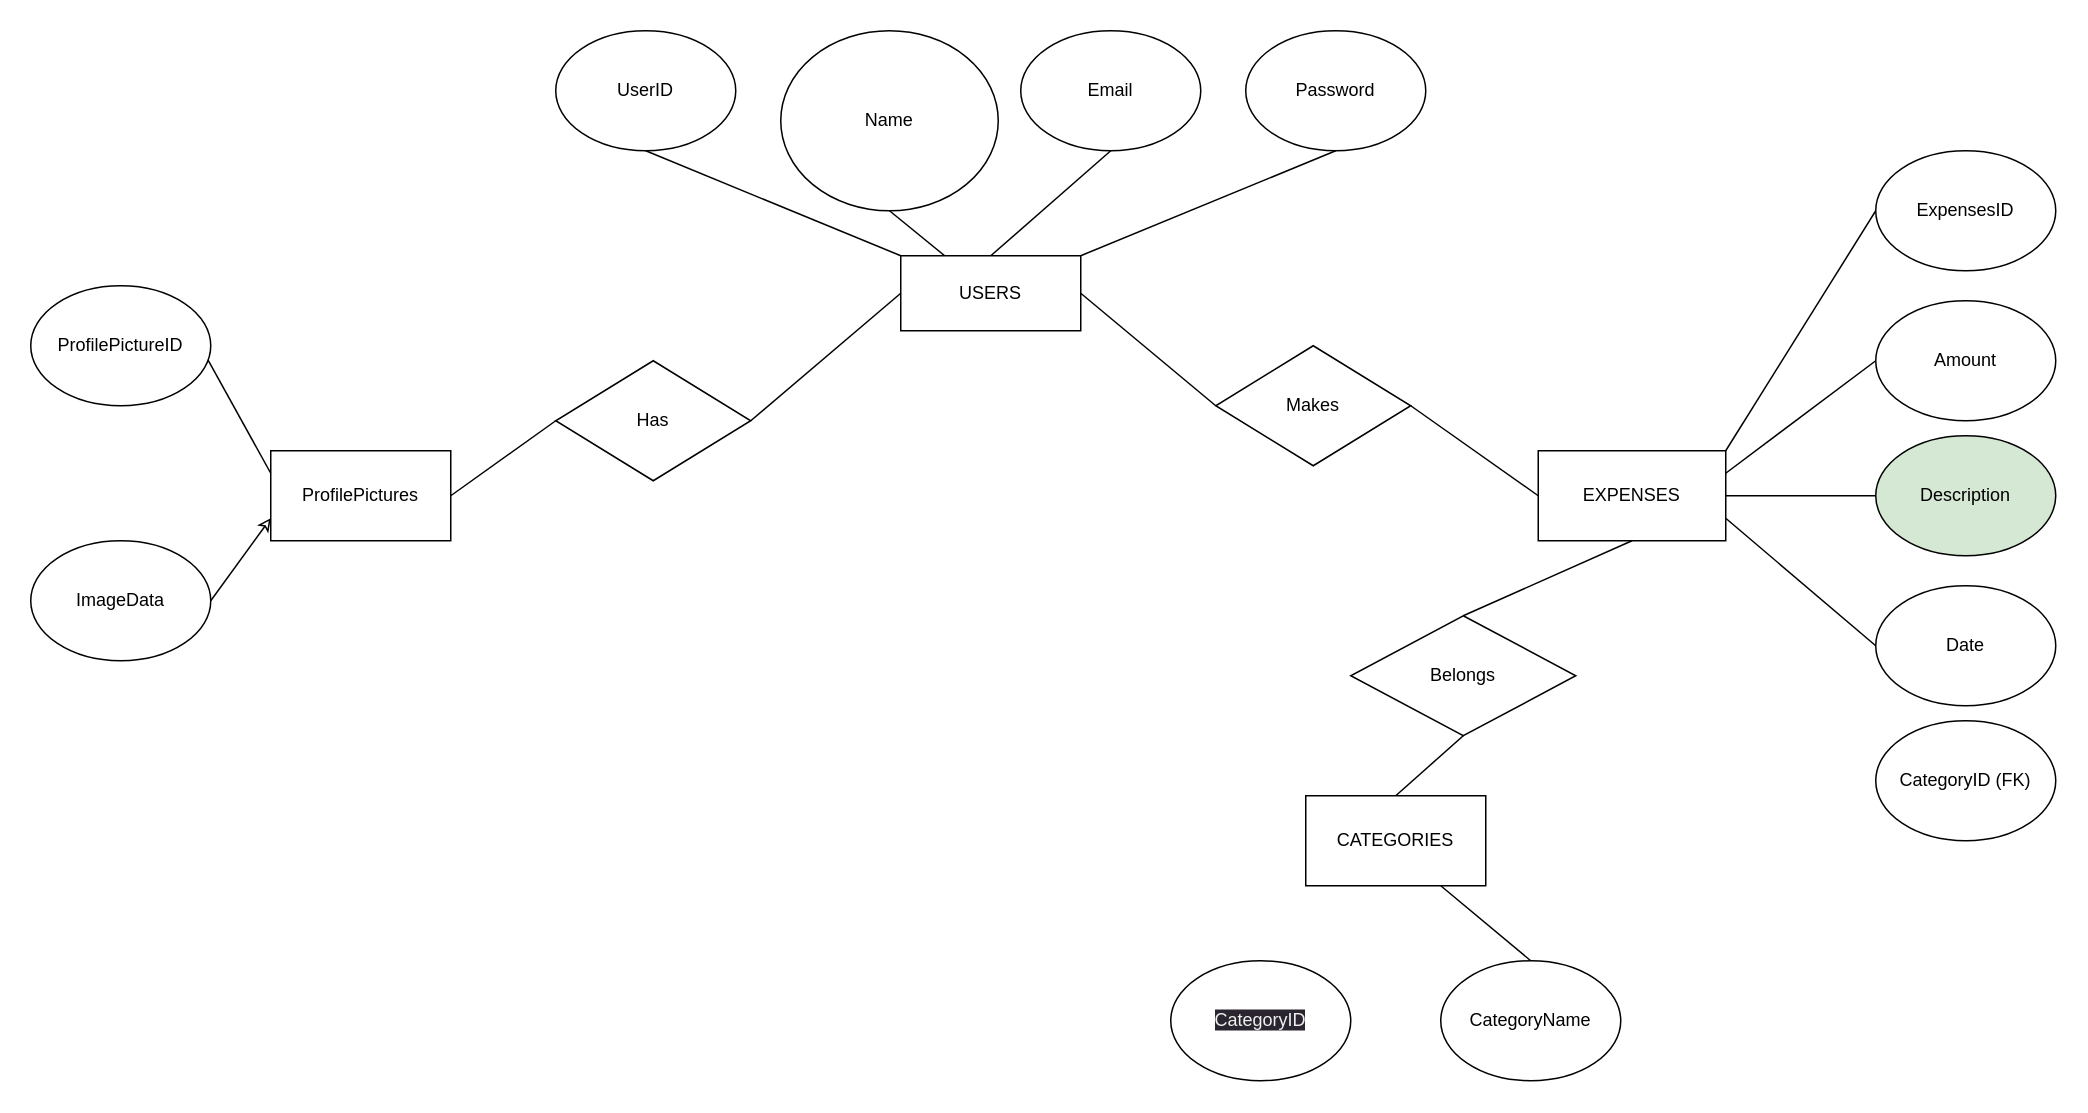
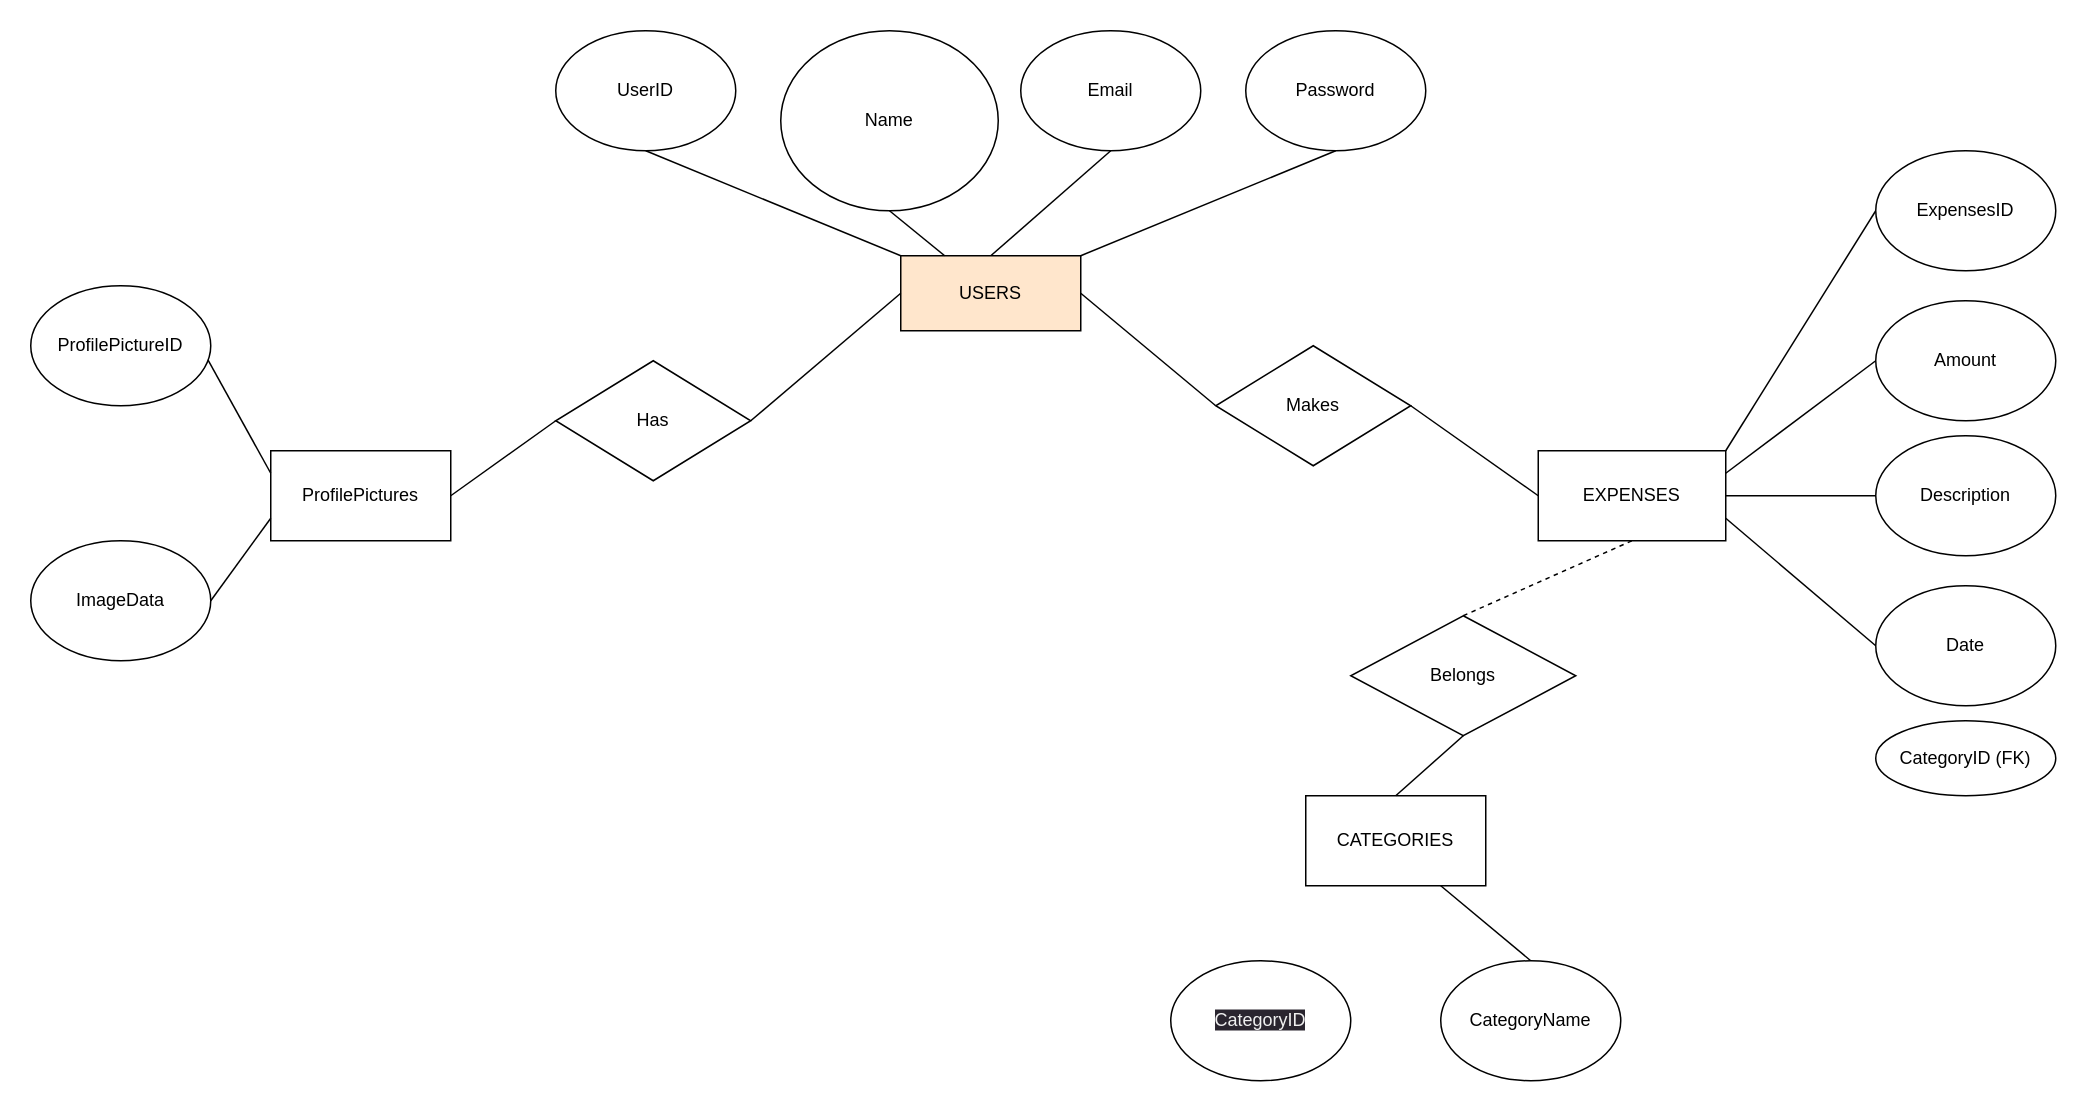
  <mxCell id="0" />
  <mxCell id="1" parent="0" />
  <mxCell id="2" style="edgeStyle=none;html=1;exitX=0.5;exitY=0;exitDx=0;exitDy=0;entryX=0.5;entryY=1;entryDx=0;entryDy=0;endArrow=none;endFill=0;" edge="1" parent="1" source="4" target="9"><mxGeometry relative="1" as="geometry" /></mxCell>
  <mxCell id="3" style="edgeStyle=none;html=1;exitX=1;exitY=0;exitDx=0;exitDy=0;entryX=0.5;entryY=1;entryDx=0;entryDy=0;endArrow=none;endFill=0;" edge="1" parent="1" source="4" target="10"><mxGeometry relative="1" as="geometry" /></mxCell>
- <mxCell id="4" value="USERS" style="whiteSpace=wrap;html=1;" vertex="1" parent="1"><mxGeometry y="170" width="120" height="50" as="geometry" x="600" /></mxCell>
+ <mxCell id="4" value="USERS" style="whiteSpace=wrap;html=1;fillColor=#ffe6cc;" vertex="1" parent="1"><mxGeometry y="170" width="120" height="50" as="geometry" x="600" /></mxCell>
  <mxCell id="5" style="html=1;exitX=0.5;exitY=1;exitDx=0;exitDy=0;entryX=0;entryY=0;entryDx=0;entryDy=0;endArrow=none;endFill=0;" edge="1" parent="1" source="6" target="4"><mxGeometry relative="1" as="geometry" /></mxCell>
  <mxCell id="6" value="UserID" style="ellipse;whiteSpace=wrap;html=1;" vertex="1" parent="1"><mxGeometry x="370" y="20" width="120" height="80" as="geometry" /></mxCell>
  <mxCell id="7" style="edgeStyle=none;html=1;exitX=0.5;exitY=1;exitDx=0;exitDy=0;endArrow=none;endFill=0;" edge="1" parent="1" source="8" target="4"><mxGeometry relative="1" as="geometry" /></mxCell>
  <mxCell id="8" value="Name" style="ellipse;whiteSpace=wrap;html=1;" vertex="1" parent="1"><mxGeometry x="520" y="20" width="145" height="120" as="geometry" /></mxCell>
  <mxCell id="9" value="Email" style="ellipse;whiteSpace=wrap;html=1;" vertex="1" parent="1"><mxGeometry x="680" y="20" width="120" height="80" as="geometry" /></mxCell>
  <mxCell id="10" value="Password" style="ellipse;whiteSpace=wrap;html=1;" vertex="1" parent="1"><mxGeometry x="830" y="20" width="120" height="80" as="geometry" /></mxCell>
  <mxCell id="11" style="edgeStyle=none;html=1;exitX=1;exitY=0;exitDx=0;exitDy=0;entryX=0;entryY=0.5;entryDx=0;entryDy=0;endArrow=none;endFill=0;" edge="1" parent="1" source="15" target="16"><mxGeometry relative="1" as="geometry" /></mxCell>
  <mxCell id="12" style="edgeStyle=none;html=1;exitX=1;exitY=0.25;exitDx=0;exitDy=0;entryX=0;entryY=0.5;entryDx=0;entryDy=0;endArrow=none;endFill=0;" edge="1" parent="1" source="15" target="17"><mxGeometry relative="1" as="geometry" /></mxCell>
  <mxCell id="13" style="edgeStyle=none;html=1;exitX=1;exitY=0.5;exitDx=0;exitDy=0;entryX=0;entryY=0.5;entryDx=0;entryDy=0;endArrow=none;endFill=0;" edge="1" parent="1" source="15" target="18"><mxGeometry relative="1" as="geometry" /></mxCell>
  <mxCell id="14" style="edgeStyle=none;html=1;exitX=1;exitY=0.75;exitDx=0;exitDy=0;entryX=0;entryY=0.5;entryDx=0;entryDy=0;endArrow=none;endFill=0;" edge="1" parent="1" source="15" target="19"><mxGeometry relative="1" as="geometry" /></mxCell>
  <mxCell id="15" value="EXPENSES" style="rounded=0;whiteSpace=wrap;html=1;" vertex="1" parent="1"><mxGeometry x="1025" y="300" width="125" height="60" as="geometry" /></mxCell>
  <mxCell id="16" value="ExpensesID" style="ellipse;whiteSpace=wrap;html=1;" vertex="1" parent="1"><mxGeometry x="1250" y="100" width="120" height="80" as="geometry" /></mxCell>
  <mxCell id="17" value="Amount" style="ellipse;whiteSpace=wrap;html=1;" vertex="1" parent="1"><mxGeometry x="1250" y="200" width="120" height="80" as="geometry" /></mxCell>
- <mxCell id="18" value="Description" style="ellipse;whiteSpace=wrap;html=1;fillColor=#d5e8d4;" vertex="1" parent="1"><mxGeometry x="1250" y="290" width="120" height="80" as="geometry" /></mxCell>
+ <mxCell id="18" value="Description" style="ellipse;whiteSpace=wrap;html=1;" vertex="1" parent="1"><mxGeometry x="1250" y="290" width="120" height="80" as="geometry" /></mxCell>
  <mxCell id="19" value="Date" style="ellipse;whiteSpace=wrap;html=1;" vertex="1" parent="1"><mxGeometry x="1250" y="390" width="120" height="80" as="geometry" /></mxCell>
- <mxCell id="20" value="CategoryID (FK)" style="ellipse;whiteSpace=wrap;html=1;" vertex="1" parent="1"><mxGeometry x="1250" y="480" width="120" height="80" as="geometry" /></mxCell>
+ <mxCell id="20" value="CategoryID (FK)" style="ellipse;whiteSpace=wrap;html=1;" vertex="1" parent="1"><mxGeometry x="1250" y="480" width="120" height="50" as="geometry" /></mxCell>
  <mxCell id="21" style="edgeStyle=none;html=1;exitX=0;exitY=0.5;exitDx=0;exitDy=0;entryX=1;entryY=0.5;entryDx=0;entryDy=0;endArrow=none;endFill=0;" edge="1" parent="1" source="23" target="4"><mxGeometry relative="1" as="geometry" /></mxCell>
  <mxCell id="22" style="edgeStyle=none;html=1;exitX=1;exitY=0.5;exitDx=0;exitDy=0;entryX=0;entryY=0.5;entryDx=0;entryDy=0;endArrow=none;endFill=0;" edge="1" parent="1" source="23" target="15"><mxGeometry relative="1" as="geometry" /></mxCell>
  <mxCell id="23" value="Makes" style="rhombus;whiteSpace=wrap;html=1;" vertex="1" parent="1"><mxGeometry x="810" y="230" width="130" height="80" as="geometry" /></mxCell>
  <mxCell id="24" style="edgeStyle=none;html=1;exitX=0.75;exitY=1;exitDx=0;exitDy=0;entryX=0.5;entryY=0;entryDx=0;entryDy=0;endArrow=none;endFill=0;" edge="1" parent="1" source="25" target="27"><mxGeometry relative="1" as="geometry" /></mxCell>
  <mxCell id="25" value="CATEGORIES" style="rounded=0;whiteSpace=wrap;html=1;" vertex="1" parent="1"><mxGeometry x="870" y="530" width="120" height="60" as="geometry" /></mxCell>
  <mxCell id="26" value="&lt;meta charset=&quot;utf-8&quot;&gt;&lt;span style=&quot;color: rgb(240, 240, 240); font-family: Helvetica; font-size: 12px; font-style: normal; font-variant-ligatures: normal; font-variant-caps: normal; font-weight: 400; letter-spacing: normal; orphans: 2; text-align: center; text-indent: 0px; text-transform: none; widows: 2; word-spacing: 0px; -webkit-text-stroke-width: 0px; background-color: rgb(42, 37, 47); text-decoration-thickness: initial; text-decoration-style: initial; text-decoration-color: initial; float: none; display: inline !important;&quot;&gt;CategoryID&lt;/span&gt;" style="ellipse;whiteSpace=wrap;html=1;" vertex="1" parent="1"><mxGeometry x="780" y="640" width="120" height="80" as="geometry" /></mxCell>
  <mxCell id="27" value="CategoryName" style="ellipse;whiteSpace=wrap;html=1;" vertex="1" parent="1"><mxGeometry x="960" y="640" width="120" height="80" as="geometry" /></mxCell>
- <mxCell id="28" style="edgeStyle=none;html=1;exitX=0.5;exitY=0;exitDx=0;exitDy=0;entryX=0.5;entryY=1;entryDx=0;entryDy=0;endArrow=none;endFill=0;" edge="1" parent="1" source="30" target="15"><mxGeometry relative="1" as="geometry" /></mxCell>
+ <mxCell id="28" style="edgeStyle=none;html=1;exitX=0.5;exitY=0;exitDx=0;exitDy=0;entryX=0.5;entryY=1;entryDx=0;entryDy=0;endArrow=none;endFill=0;dashed=1;" edge="1" parent="1" source="30" target="15"><mxGeometry relative="1" as="geometry" /></mxCell>
  <mxCell id="29" style="edgeStyle=none;html=1;exitX=0.5;exitY=1;exitDx=0;exitDy=0;entryX=0.5;entryY=0;entryDx=0;entryDy=0;endArrow=none;endFill=0;" edge="1" parent="1" source="30" target="25"><mxGeometry relative="1" as="geometry" /></mxCell>
  <mxCell id="30" value="Belongs" style="rhombus;whiteSpace=wrap;html=1;" vertex="1" parent="1"><mxGeometry x="900" y="410" width="150" height="80" as="geometry" /></mxCell>
  <mxCell id="31" style="edgeStyle=none;html=1;exitX=1;exitY=0.5;exitDx=0;exitDy=0;entryX=0;entryY=0.5;entryDx=0;entryDy=0;endArrow=none;endFill=0;" edge="1" parent="1" source="32" target="38"><mxGeometry relative="1" as="geometry" /></mxCell>
  <mxCell id="32" value="ProfilePictures" style="rounded=0;whiteSpace=wrap;html=1;" vertex="1" parent="1"><mxGeometry x="180" y="300" width="120" height="60" as="geometry" /></mxCell>
  <mxCell id="33" style="edgeStyle=none;html=1;exitX=0.983;exitY=0.613;exitDx=0;exitDy=0;entryX=0;entryY=0.25;entryDx=0;entryDy=0;endArrow=none;endFill=0;exitPerimeter=0;" edge="1" parent="1" source="34" target="32"><mxGeometry relative="1" as="geometry" /></mxCell>
  <mxCell id="34" value="ProfilePictureID" style="ellipse;whiteSpace=wrap;html=1;" vertex="1" parent="1"><mxGeometry x="20" y="190" width="120" height="80" as="geometry" /></mxCell>
- <mxCell id="35" style="edgeStyle=none;html=1;exitX=1;exitY=0.5;exitDx=0;exitDy=0;entryX=0;entryY=0.75;entryDx=0;entryDy=0;endArrow=classic;endFill=0;" edge="1" parent="1" source="36" target="32"><mxGeometry relative="1" as="geometry" /></mxCell>
+ <mxCell id="35" style="edgeStyle=none;html=1;exitX=1;exitY=0.5;exitDx=0;exitDy=0;entryX=0;entryY=0.75;entryDx=0;entryDy=0;endArrow=none;endFill=0;" edge="1" parent="1" source="36" target="32"><mxGeometry relative="1" as="geometry" /></mxCell>
  <mxCell id="36" value="ImageData" style="ellipse;whiteSpace=wrap;html=1;" vertex="1" parent="1"><mxGeometry x="20" y="360" width="120" height="80" as="geometry" /></mxCell>
  <mxCell id="37" style="edgeStyle=none;html=1;exitX=1;exitY=0.5;exitDx=0;exitDy=0;entryX=0;entryY=0.5;entryDx=0;entryDy=0;endArrow=none;endFill=0;" edge="1" parent="1" source="38" target="4"><mxGeometry relative="1" as="geometry" /></mxCell>
  <mxCell id="38" value="Has" style="rhombus;whiteSpace=wrap;html=1;" vertex="1" parent="1"><mxGeometry x="370" y="240" width="130" height="80" as="geometry" /></mxCell>
